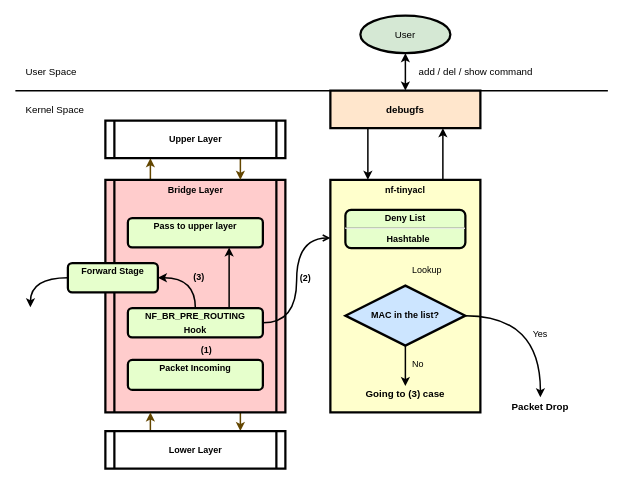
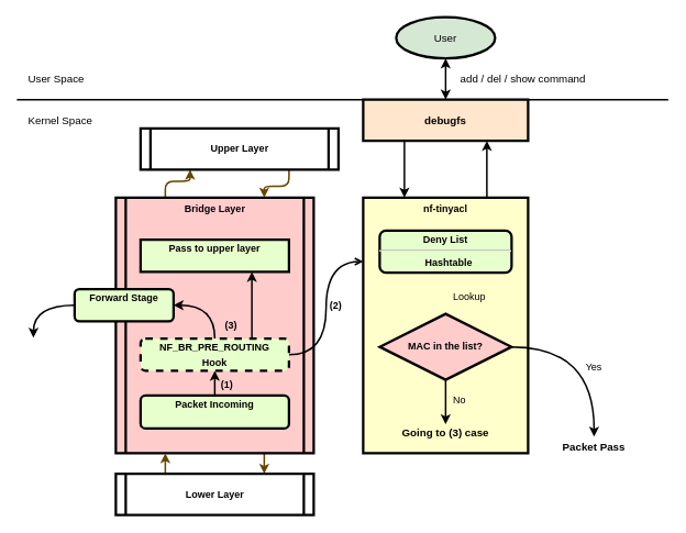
  <mxCell id="0" />
  <mxCell id="1" parent="0" />
  <mxCell id="2" style="edgeStyle=orthogonalEdgeStyle;rounded=1;orthogonalLoop=1;jettySize=auto;html=1;exitX=0.25;exitY=0;exitDx=0;exitDy=0;entryX=0.25;entryY=1;entryDx=0;entryDy=0;strokeWidth=2;strokeColor=#634600;" parent="1" source="4" target="8" edge="1"><mxGeometry relative="1" as="geometry" /></mxCell>
  <mxCell id="3" style="edgeStyle=orthogonalEdgeStyle;rounded=1;orthogonalLoop=1;jettySize=auto;html=1;exitX=0.75;exitY=1;exitDx=0;exitDy=0;entryX=0.75;entryY=0;entryDx=0;entryDy=0;strokeWidth=2;strokeColor=#634600;" parent="1" source="4" target="6" edge="1"><mxGeometry relative="1" as="geometry" /></mxCell>
  <mxCell id="4" value="Bridge Layer" style="shape=process;whiteSpace=wrap;align=center;verticalAlign=top;size=0.048;fontStyle=1;strokeWidth=3;fillColor=#FFCCCC" parent="1" vertex="1"><mxGeometry x="140" y="239" width="240" height="310" as="geometry" /></mxCell>
  <mxCell id="5" style="edgeStyle=orthogonalEdgeStyle;rounded=1;orthogonalLoop=1;jettySize=auto;html=1;exitX=0.25;exitY=0;exitDx=0;exitDy=0;entryX=0.25;entryY=1;entryDx=0;entryDy=0;strokeColor=#634600;strokeWidth=2;" parent="1" source="6" target="4" edge="1"><mxGeometry relative="1" as="geometry" /></mxCell>
  <mxCell id="6" value="Lower Layer" style="shape=process;whiteSpace=wrap;align=center;verticalAlign=middle;size=0.048;fontStyle=1;strokeWidth=3;fillColor=#FFFFFF;" parent="1" vertex="1"><mxGeometry x="140" y="574" width="240" height="50" as="geometry" /></mxCell>
  <mxCell id="7" style="edgeStyle=orthogonalEdgeStyle;rounded=1;orthogonalLoop=1;jettySize=auto;html=1;exitX=0.75;exitY=1;exitDx=0;exitDy=0;entryX=0.75;entryY=0;entryDx=0;entryDy=0;strokeWidth=2;strokeColor=#634600;" parent="1" source="8" target="4" edge="1"><mxGeometry relative="1" as="geometry" /></mxCell>
- <mxCell id="8" value="Upper Layer" style="shape=process;whiteSpace=wrap;align=center;verticalAlign=middle;size=0.048;fontStyle=1;strokeWidth=3;fillColor=#FFFFFF;" parent="1" vertex="1"><mxGeometry x="140" y="160" width="240" height="50" as="geometry" /></mxCell>
+ <mxCell id="8" value="Upper Layer" style="shape=process;whiteSpace=wrap;align=center;verticalAlign=middle;size=0.048;fontStyle=1;strokeWidth=3;fillColor=#FFFFFF;" parent="1" vertex="1"><mxGeometry x="170" y="155" width="240" height="50" as="geometry" /></mxCell>
+ <mxCell id="9" style="edgeStyle=orthogonalEdgeStyle;curved=1;rounded=1;orthogonalLoop=1;jettySize=auto;html=1;exitX=0.5;exitY=0;exitDx=0;exitDy=0;entryX=0.5;entryY=1;entryDx=0;entryDy=0;strokeColor=#000000;strokeWidth=2;fontSize=12;" parent="1" source="10" target="14" edge="1"><mxGeometry relative="1" as="geometry" /></mxCell>
  <mxCell id="10" value="&lt;p style=&quot;margin: 4px 0px 0px ; text-align: center&quot;&gt;Packet Incoming&lt;/p&gt;" style="verticalAlign=middle;align=center;overflow=fill;fontSize=12;fontFamily=Helvetica;html=1;rounded=1;fontStyle=1;strokeWidth=3;fillColor=#E6FFCC" parent="1" vertex="1"><mxGeometry x="170" y="479" width="180" height="40" as="geometry" /></mxCell>
  <mxCell id="11" style="edgeStyle=orthogonalEdgeStyle;curved=1;rounded=1;orthogonalLoop=1;jettySize=auto;html=1;exitX=1;exitY=0.5;exitDx=0;exitDy=0;entryX=0;entryY=0.25;entryDx=0;entryDy=0;strokeColor=#000000;strokeWidth=2;fontSize=12;endArrow=open;" parent="1" source="14" target="16" edge="1"><mxGeometry relative="1" as="geometry" /></mxCell>
  <mxCell id="12" style="edgeStyle=orthogonalEdgeStyle;curved=1;rounded=1;orthogonalLoop=1;jettySize=auto;html=1;exitX=0.5;exitY=0;exitDx=0;exitDy=0;entryX=1;entryY=0.5;entryDx=0;entryDy=0;strokeColor=#000000;strokeWidth=2;fontSize=12;" parent="1" source="14" target="18" edge="1"><mxGeometry relative="1" as="geometry" /></mxCell>
  <mxCell id="13" style="edgeStyle=orthogonalEdgeStyle;curved=1;rounded=1;orthogonalLoop=1;jettySize=auto;html=1;exitX=0.75;exitY=0;exitDx=0;exitDy=0;entryX=0.75;entryY=1;entryDx=0;entryDy=0;strokeColor=#000000;strokeWidth=2;fontSize=12;" parent="1" source="14" target="19" edge="1"><mxGeometry relative="1" as="geometry" /></mxCell>
- <mxCell id="14" value="&lt;p style=&quot;margin: 4px 0px 0px ; text-align: center ; font-size: 12px&quot;&gt;&lt;span&gt;NF_BR_PRE_ROUTING&lt;/span&gt;&lt;br&gt;&lt;/p&gt;&lt;p style=&quot;margin: 4px 0px 0px ; text-align: center ; font-size: 12px&quot;&gt;&lt;span&gt;Hook&lt;/span&gt;&lt;/p&gt;" style="verticalAlign=middle;align=center;overflow=fill;fontSize=12;fontFamily=Helvetica;html=1;rounded=1;fontStyle=1;strokeWidth=3;fillColor=#E6FFCC;labelPosition=center;verticalLabelPosition=middle;" parent="1" vertex="1"><mxGeometry x="170" y="410" width="180" height="39" as="geometry" /></mxCell>
+ <mxCell id="14" value="&lt;p style=&quot;margin: 4px 0px 0px ; text-align: center ; font-size: 12px&quot;&gt;&lt;span&gt;NF_BR_PRE_ROUTING&lt;/span&gt;&lt;br&gt;&lt;/p&gt;&lt;p style=&quot;margin: 4px 0px 0px ; text-align: center ; font-size: 12px&quot;&gt;&lt;span&gt;Hook&lt;/span&gt;&lt;/p&gt;" style="verticalAlign=middle;align=center;overflow=fill;fontSize=12;fontFamily=Helvetica;html=1;rounded=1;fontStyle=1;strokeWidth=3;fillColor=#E6FFCC;labelPosition=center;verticalLabelPosition=middle;dashed=1;" parent="1" vertex="1"><mxGeometry x="170" y="410" width="180" height="39" as="geometry" /></mxCell>
  <mxCell id="15" style="edgeStyle=orthogonalEdgeStyle;curved=1;rounded=1;orthogonalLoop=1;jettySize=auto;html=1;exitX=0.75;exitY=0;exitDx=0;exitDy=0;entryX=0.75;entryY=1;entryDx=0;entryDy=0;startArrow=none;startFill=0;strokeColor=#000000;strokeWidth=2;fontSize=13;" parent="1" source="16" target="36" edge="1"><mxGeometry relative="1" as="geometry" /></mxCell>
  <mxCell id="16" value="nf-tinyacl" style="whiteSpace=wrap;align=center;verticalAlign=top;fontStyle=1;strokeWidth=3;fillColor=#FFFFCC" parent="1" vertex="1"><mxGeometry x="440" y="239" width="200" height="310" as="geometry" /></mxCell>
  <mxCell id="17" style="edgeStyle=orthogonalEdgeStyle;curved=1;rounded=1;orthogonalLoop=1;jettySize=auto;html=1;exitX=0;exitY=0.5;exitDx=0;exitDy=0;strokeColor=#000000;strokeWidth=2;fontSize=12;" parent="1" source="18" edge="1"><mxGeometry relative="1" as="geometry"><mxPoint x="40" y="409" as="targetPoint" /></mxGeometry></mxCell>
  <mxCell id="18" value="&lt;p style=&quot;margin: 4px 0px 0px ; text-align: center&quot;&gt;Forward Stage&lt;/p&gt;" style="verticalAlign=middle;align=center;overflow=fill;fontSize=12;fontFamily=Helvetica;html=1;rounded=1;fontStyle=1;strokeWidth=3;fillColor=#E6FFCC;spacingTop=0;" parent="1" vertex="1"><mxGeometry x="90" y="350" width="120" height="39" as="geometry" /></mxCell>
- <mxCell id="19" value="&lt;p style=&quot;margin: 4px 0px 0px ; text-align: center ; font-size: 12px&quot;&gt;Pass to upper layer&lt;/p&gt;" style="verticalAlign=middle;align=center;overflow=fill;fontSize=12;fontFamily=Helvetica;html=1;rounded=1;fontStyle=1;strokeWidth=3;fillColor=#E6FFCC" parent="1" vertex="1"><mxGeometry x="170" y="290" width="180" height="39" as="geometry" /></mxCell>
+ <mxCell id="19" value="&lt;p style=&quot;margin: 4px 0px 0px ; text-align: center ; font-size: 12px&quot;&gt;Pass to upper layer&lt;/p&gt;" style="verticalAlign=middle;align=center;overflow=fill;fontSize=12;fontFamily=Helvetica;html=1;fontStyle=1;strokeWidth=3;fillColor=#E6FFCC;rounded=0;" parent="1" vertex="1"><mxGeometry x="170" y="290" width="180" height="39" as="geometry" /></mxCell>
  <mxCell id="20" style="edgeStyle=orthogonalEdgeStyle;curved=1;rounded=1;orthogonalLoop=1;jettySize=auto;html=1;exitX=0.5;exitY=1;exitDx=0;exitDy=0;strokeColor=#000000;strokeWidth=2;fontSize=12;entryX=0.5;entryY=0;entryDx=0;entryDy=0;" parent="1" source="22" target="28" edge="1"><mxGeometry relative="1" as="geometry"><mxPoint x="540" y="499" as="targetPoint" /></mxGeometry></mxCell>
  <mxCell id="21" style="edgeStyle=orthogonalEdgeStyle;curved=1;rounded=1;orthogonalLoop=1;jettySize=auto;html=1;exitX=1;exitY=0.5;exitDx=0;exitDy=0;strokeColor=#000000;strokeWidth=2;fontSize=13;" parent="1" source="22" edge="1"><mxGeometry relative="1" as="geometry"><mxPoint x="720" y="529" as="targetPoint" /></mxGeometry></mxCell>
- <mxCell id="22" value="MAC in the list?" style="rhombus;whiteSpace=wrap;html=1;fontSize=12;rounded=0;strokeWidth=3;fillColor=#CCE5FF;fontStyle=1" parent="1" vertex="1"><mxGeometry x="460" y="380" width="160" height="80" as="geometry" /></mxCell>
+ <mxCell id="22" value="MAC in the list?" style="rhombus;whiteSpace=wrap;html=1;fontSize=12;rounded=0;strokeWidth=3;fillColor=#ffcccc;fontStyle=1;" parent="1" vertex="1"><mxGeometry x="460" y="380" width="160" height="80" as="geometry" /></mxCell>
  <mxCell id="23" value="&lt;p style=&quot;margin: 4px 0px 0px ; text-align: center&quot;&gt;&lt;strong&gt;Deny List&lt;/strong&gt;&lt;/p&gt;&lt;hr&gt;&lt;p style=&quot;margin: 0px ; margin-left: 8px&quot;&gt;Hashtable&lt;/p&gt;" style="verticalAlign=middle;align=center;overflow=fill;fontSize=12;fontFamily=Helvetica;html=1;rounded=1;fontStyle=1;strokeWidth=3;fillColor=#E6FFCC" parent="1" vertex="1"><mxGeometry x="460" y="279" width="160" height="51" as="geometry" /></mxCell>
  <mxCell id="24" value="Lookup" style="text;spacingTop=-5;align=center" parent="1" vertex="1"><mxGeometry x="554" y="350" width="30" height="20" as="geometry" /></mxCell>
  <mxCell id="25" value="(1)" style="text;html=1;strokeColor=none;fillColor=none;align=center;verticalAlign=middle;whiteSpace=wrap;rounded=0;fontSize=12;fontStyle=1" parent="1" vertex="1"><mxGeometry x="255" y="456" width="40" height="20" as="geometry" /></mxCell>
  <mxCell id="26" value="(2)" style="text;html=1;strokeColor=none;fillColor=none;align=center;verticalAlign=middle;whiteSpace=wrap;rounded=0;fontSize=12;fontStyle=1" parent="1" vertex="1"><mxGeometry x="387" y="359.5" width="40" height="20" as="geometry" /></mxCell>
- <mxCell id="27" value="(3)" style="text;html=1;strokeColor=none;fillColor=none;align=center;verticalAlign=middle;whiteSpace=wrap;rounded=0;fontSize=12;fontStyle=1" parent="1" vertex="1"><mxGeometry x="245" y="359" width="40" height="20" as="geometry" /></mxCell>
+ <mxCell id="27" value="(3)" style="text;html=1;strokeColor=none;fillColor=none;align=center;verticalAlign=middle;whiteSpace=wrap;rounded=0;fontSize=12;fontStyle=1" parent="1" vertex="1"><mxGeometry x="260" y="384" width="40" height="20" as="geometry" /></mxCell>
  <mxCell id="28" value="Going to (3) case" style="text;html=1;strokeColor=none;fillColor=none;align=center;verticalAlign=middle;whiteSpace=wrap;rounded=0;fontSize=13;fontStyle=1" parent="1" vertex="1"><mxGeometry x="480" y="514" width="120" height="20" as="geometry" /></mxCell>
- <mxCell id="29" value="Packet Drop" style="text;html=1;strokeColor=none;fillColor=none;align=center;verticalAlign=middle;whiteSpace=wrap;rounded=0;fontSize=13;fontStyle=1" parent="1" vertex="1"><mxGeometry x="660" y="531" width="120" height="20" as="geometry" /></mxCell>
+ <mxCell id="29" value="Packet Pass" style="text;html=1;strokeColor=none;fillColor=none;align=center;verticalAlign=middle;whiteSpace=wrap;rounded=0;fontSize=13;fontStyle=1" parent="1" vertex="1"><mxGeometry x="660" y="531" width="120" height="20" as="geometry" /></mxCell>
  <mxCell id="30" value="No" style="text;spacingTop=-5;align=center" parent="1" vertex="1"><mxGeometry x="542" y="476" width="30" height="20" as="geometry" /></mxCell>
  <mxCell id="31" value="Yes" style="text;spacingTop=-5;align=center" parent="1" vertex="1"><mxGeometry x="705" y="436" width="30" height="20" as="geometry" /></mxCell>
  <mxCell id="32" style="edgeStyle=orthogonalEdgeStyle;curved=1;rounded=1;orthogonalLoop=1;jettySize=auto;html=1;exitX=0.5;exitY=1;exitDx=0;exitDy=0;entryX=0.5;entryY=0;entryDx=0;entryDy=0;strokeColor=#000000;strokeWidth=2;fontSize=13;startArrow=classic;startFill=1;" parent="1" source="33" target="36" edge="1"><mxGeometry relative="1" as="geometry" /></mxCell>
  <mxCell id="33" value="User" style="ellipse;whiteSpace=wrap;html=1;rounded=0;strokeWidth=3;fillColor=#d5e8d4;fontSize=13;" parent="1" vertex="1"><mxGeometry x="480" y="20" width="120" height="50" as="geometry" /></mxCell>
  <mxCell id="34" value="" style="endArrow=none;html=1;strokeColor=#000000;strokeWidth=2;fontSize=13;" parent="1" edge="1"><mxGeometry width="50" height="50" relative="1" as="geometry"><mxPoint x="810" y="120" as="sourcePoint" /><mxPoint x="20" y="120" as="targetPoint" /></mxGeometry></mxCell>
  <mxCell id="35" style="edgeStyle=orthogonalEdgeStyle;curved=1;rounded=1;orthogonalLoop=1;jettySize=auto;html=1;exitX=0.25;exitY=1;exitDx=0;exitDy=0;entryX=0.25;entryY=0;entryDx=0;entryDy=0;startArrow=none;startFill=0;strokeColor=#000000;strokeWidth=2;fontSize=13;" parent="1" source="36" target="16" edge="1"><mxGeometry relative="1" as="geometry" /></mxCell>
  <mxCell id="36" value="debugfs" style="rounded=0;whiteSpace=wrap;html=1;strokeWidth=3;fillColor=#ffe6cc;fontSize=13;fontStyle=1" parent="1" vertex="1"><mxGeometry x="440" y="120" width="200" height="50" as="geometry" /></mxCell>
  <mxCell id="37" value="add / del / show command" style="text;html=1;strokeColor=none;fillColor=none;align=center;verticalAlign=middle;whiteSpace=wrap;rounded=0;fontSize=13;" parent="1" vertex="1"><mxGeometry x="551" y="84" width="166" height="20" as="geometry" /></mxCell>
  <mxCell id="38" value="User Space" style="text;html=1;strokeColor=none;fillColor=none;align=center;verticalAlign=middle;whiteSpace=wrap;rounded=0;fontSize=13;" parent="1" vertex="1"><mxGeometry x="28" y="84" width="80" height="20" as="geometry" /></mxCell>
  <mxCell id="39" value="Kernel Space" style="text;html=1;strokeColor=none;fillColor=none;align=center;verticalAlign=middle;whiteSpace=wrap;rounded=0;fontSize=13;" parent="1" vertex="1"><mxGeometry x="28" y="135" width="90" height="20" as="geometry" /></mxCell>
